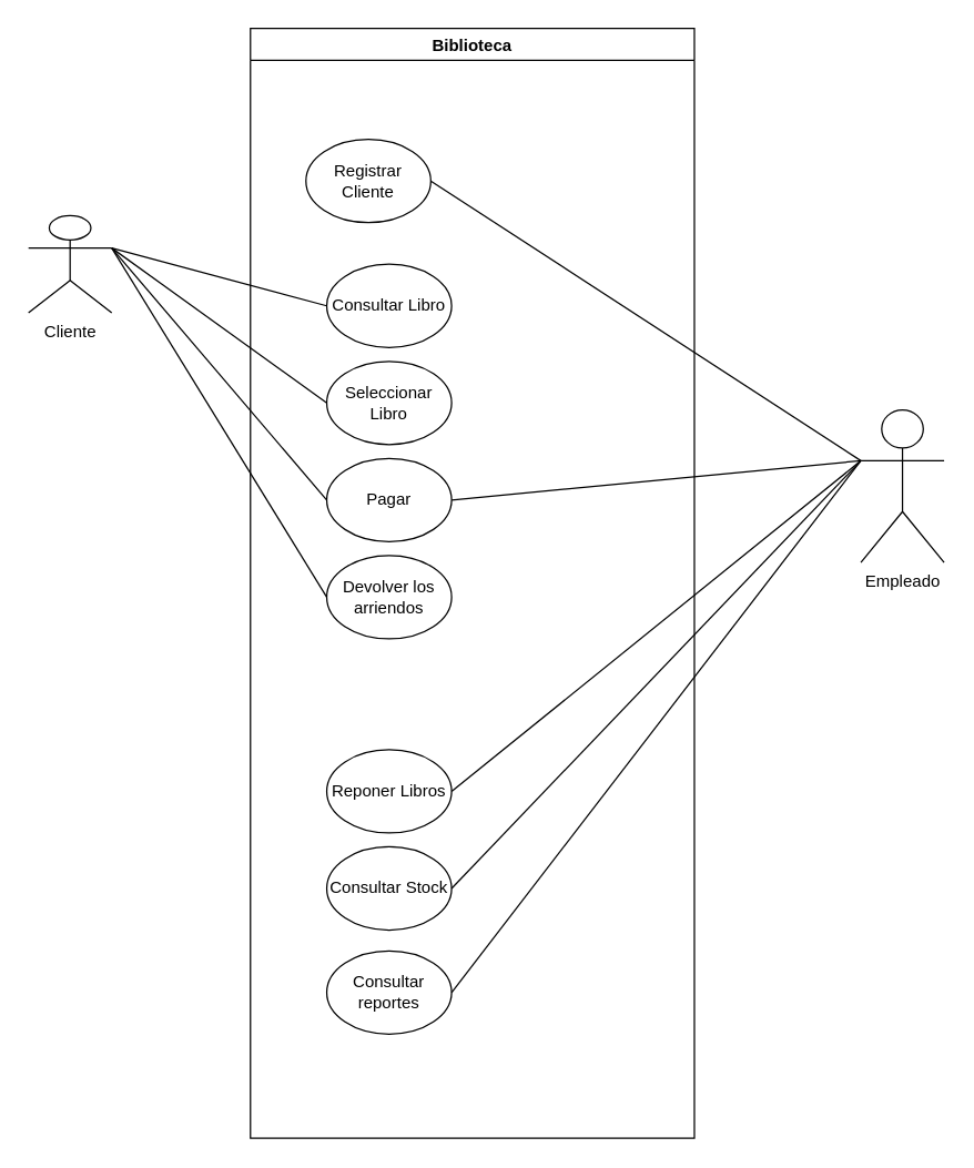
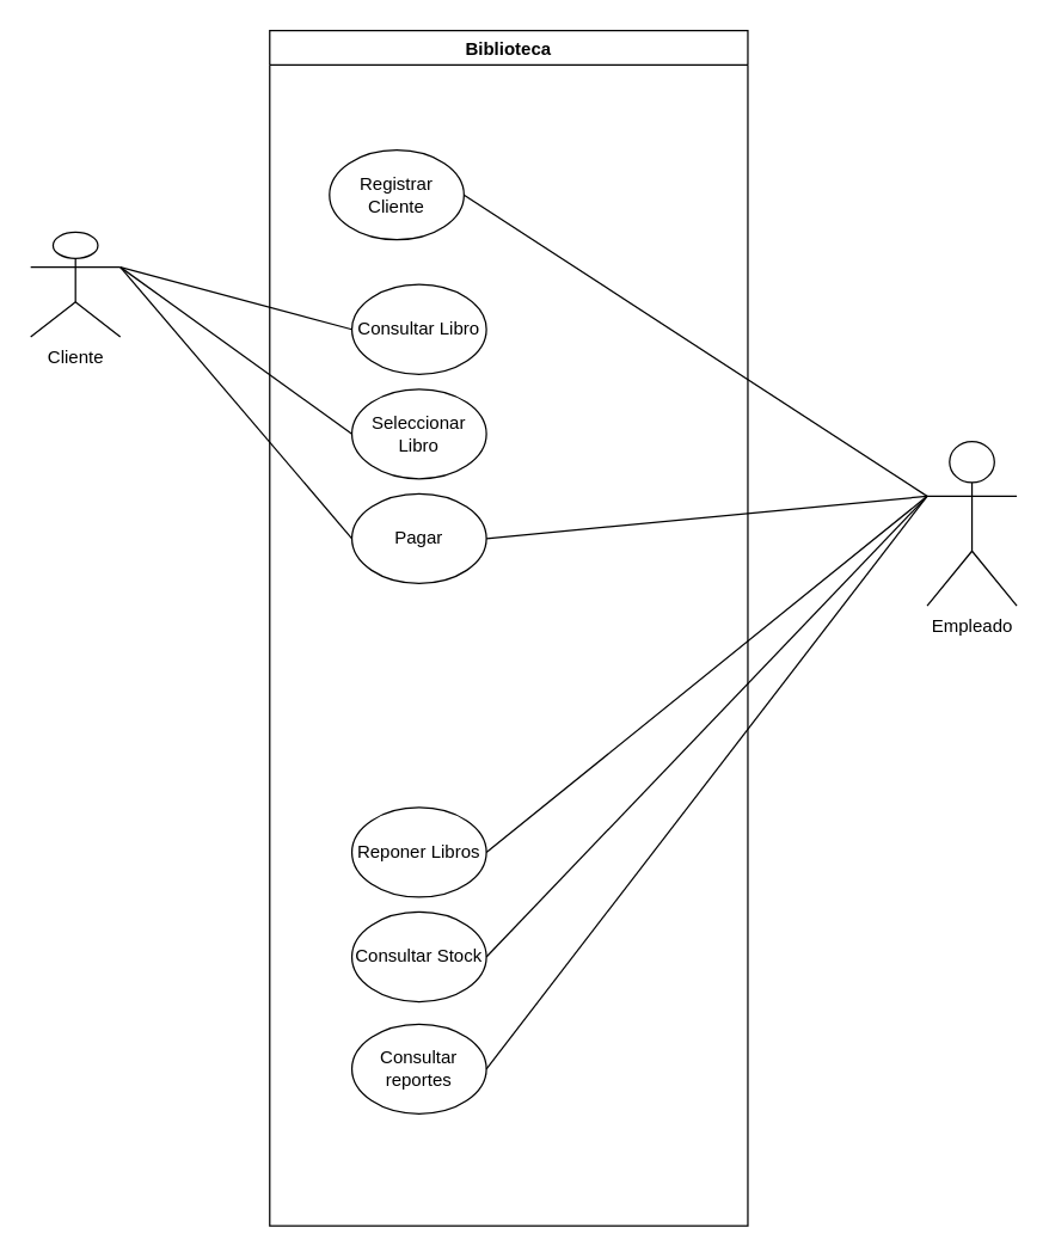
  <mxCell id="0" />
  <mxCell id="1" parent="0" />
  <mxCell id="2" value="Cliente" style="shape=umlActor;verticalLabelPosition=bottom;verticalAlign=top;html=1;outlineConnect=0;" vertex="1" parent="1"><mxGeometry x="20" y="155" width="60" height="70" as="geometry" /></mxCell>
  <mxCell id="3" value="Biblioteca" style="swimlane;" vertex="1" parent="1"><mxGeometry x="180" y="20" width="320" height="800" as="geometry" /></mxCell>
  <mxCell id="4" value="Consultar Libro" style="ellipse;whiteSpace=wrap;html=1;" vertex="1" parent="3"><mxGeometry x="55" y="170" width="90" height="60" as="geometry" /></mxCell>
  <mxCell id="5" value="Seleccionar Libro" style="ellipse;whiteSpace=wrap;html=1;" vertex="1" parent="3"><mxGeometry x="55" y="240" width="90" height="60" as="geometry" /></mxCell>
  <mxCell id="6" value="Pagar" style="ellipse;whiteSpace=wrap;html=1;" vertex="1" parent="3"><mxGeometry x="55" y="310" width="90" height="60" as="geometry" /></mxCell>
- <mxCell id="7" value="Devolver los arriendos" style="ellipse;whiteSpace=wrap;html=1;" vertex="1" parent="3"><mxGeometry x="55" y="380" width="90" height="60" as="geometry" /></mxCell>
  <mxCell id="8" value="Reponer Libros" style="ellipse;whiteSpace=wrap;html=1;" vertex="1" parent="3"><mxGeometry x="55" y="520" width="90" height="60" as="geometry" /></mxCell>
  <mxCell id="9" value="Consultar Stock" style="ellipse;whiteSpace=wrap;html=1;" vertex="1" parent="3"><mxGeometry x="55" y="590" width="90" height="60" as="geometry" /></mxCell>
  <mxCell id="10" value="Registrar Cliente" style="ellipse;whiteSpace=wrap;html=1;" vertex="1" parent="3"><mxGeometry x="40" y="80" width="90" height="60" as="geometry" /></mxCell>
  <mxCell id="11" value="Consultar reportes" style="ellipse;whiteSpace=wrap;html=1;" vertex="1" parent="3"><mxGeometry x="55" y="665" width="90" height="60" as="geometry" /></mxCell>
  <mxCell id="12" value="Empleado" style="shape=umlActor;verticalLabelPosition=bottom;verticalAlign=top;html=1;outlineConnect=0;" vertex="1" parent="1"><mxGeometry x="620" y="295" width="60" height="110" as="geometry" /></mxCell>
  <mxCell id="13" value="" style="endArrow=none;html=1;exitX=1;exitY=0.333;exitDx=0;exitDy=0;exitPerimeter=0;entryX=0;entryY=0.5;entryDx=0;entryDy=0;" edge="1" parent="1" source="2" target="4"><mxGeometry width="50" height="50" relative="1" as="geometry"><mxPoint x="350" y="255" as="sourcePoint" /><mxPoint x="400" y="205" as="targetPoint" /></mxGeometry></mxCell>
  <mxCell id="14" value="" style="endArrow=none;html=1;exitX=1;exitY=0.333;exitDx=0;exitDy=0;exitPerimeter=0;entryX=0;entryY=0.5;entryDx=0;entryDy=0;" edge="1" parent="1" source="2" target="5"><mxGeometry width="50" height="50" relative="1" as="geometry"><mxPoint x="90" y="201.667" as="sourcePoint" /><mxPoint x="245" y="105" as="targetPoint" /></mxGeometry></mxCell>
  <mxCell id="15" value="" style="endArrow=none;html=1;entryX=0;entryY=0.5;entryDx=0;entryDy=0;exitX=1;exitY=0.333;exitDx=0;exitDy=0;exitPerimeter=0;" edge="1" parent="1" source="2" target="6"><mxGeometry width="50" height="50" relative="1" as="geometry"><mxPoint x="80" y="195" as="sourcePoint" /><mxPoint x="255" y="115" as="targetPoint" /></mxGeometry></mxCell>
- <mxCell id="16" value="" style="endArrow=none;html=1;exitX=1;exitY=0.333;exitDx=0;exitDy=0;exitPerimeter=0;entryX=0;entryY=0.5;entryDx=0;entryDy=0;" edge="1" parent="1" source="2" target="7"><mxGeometry width="50" height="50" relative="1" as="geometry"><mxPoint x="110" y="221.667" as="sourcePoint" /><mxPoint x="265" y="125" as="targetPoint" /></mxGeometry></mxCell>
  <mxCell id="17" value="" style="endArrow=none;html=1;exitX=0;exitY=0.333;exitDx=0;exitDy=0;exitPerimeter=0;entryX=1;entryY=0.5;entryDx=0;entryDy=0;" edge="1" parent="1" source="12" target="8"><mxGeometry width="50" height="50" relative="1" as="geometry"><mxPoint x="120" y="231.667" as="sourcePoint" /><mxPoint x="275" y="135" as="targetPoint" /></mxGeometry></mxCell>
  <mxCell id="18" value="" style="endArrow=none;html=1;entryX=1;entryY=0.5;entryDx=0;entryDy=0;exitX=0;exitY=0.333;exitDx=0;exitDy=0;exitPerimeter=0;" edge="1" parent="1" source="12" target="9"><mxGeometry width="50" height="50" relative="1" as="geometry"><mxPoint x="600" y="335" as="sourcePoint" /><mxPoint x="335" y="385" as="targetPoint" /></mxGeometry></mxCell>
  <mxCell id="19" value="" style="endArrow=none;html=1;entryX=1;entryY=0.5;entryDx=0;entryDy=0;exitX=0;exitY=0.333;exitDx=0;exitDy=0;exitPerimeter=0;" edge="1" parent="1" source="12" target="10"><mxGeometry width="50" height="50" relative="1" as="geometry"><mxPoint x="630" y="341.667" as="sourcePoint" /><mxPoint x="335" y="515" as="targetPoint" /></mxGeometry></mxCell>
  <mxCell id="20" value="" style="endArrow=none;html=1;entryX=1;entryY=0.5;entryDx=0;entryDy=0;exitX=0;exitY=0.333;exitDx=0;exitDy=0;exitPerimeter=0;" edge="1" parent="1" source="12" target="6"><mxGeometry width="50" height="50" relative="1" as="geometry"><mxPoint x="630" y="341.667" as="sourcePoint" /><mxPoint x="335" y="165" as="targetPoint" /></mxGeometry></mxCell>
  <mxCell id="21" value="" style="endArrow=none;html=1;entryX=1;entryY=0.5;entryDx=0;entryDy=0;exitX=0;exitY=0.333;exitDx=0;exitDy=0;exitPerimeter=0;" edge="1" parent="1" source="12" target="11"><mxGeometry width="50" height="50" relative="1" as="geometry"><mxPoint x="620" y="571.667" as="sourcePoint" /><mxPoint x="335" y="725" as="targetPoint" /></mxGeometry></mxCell>
